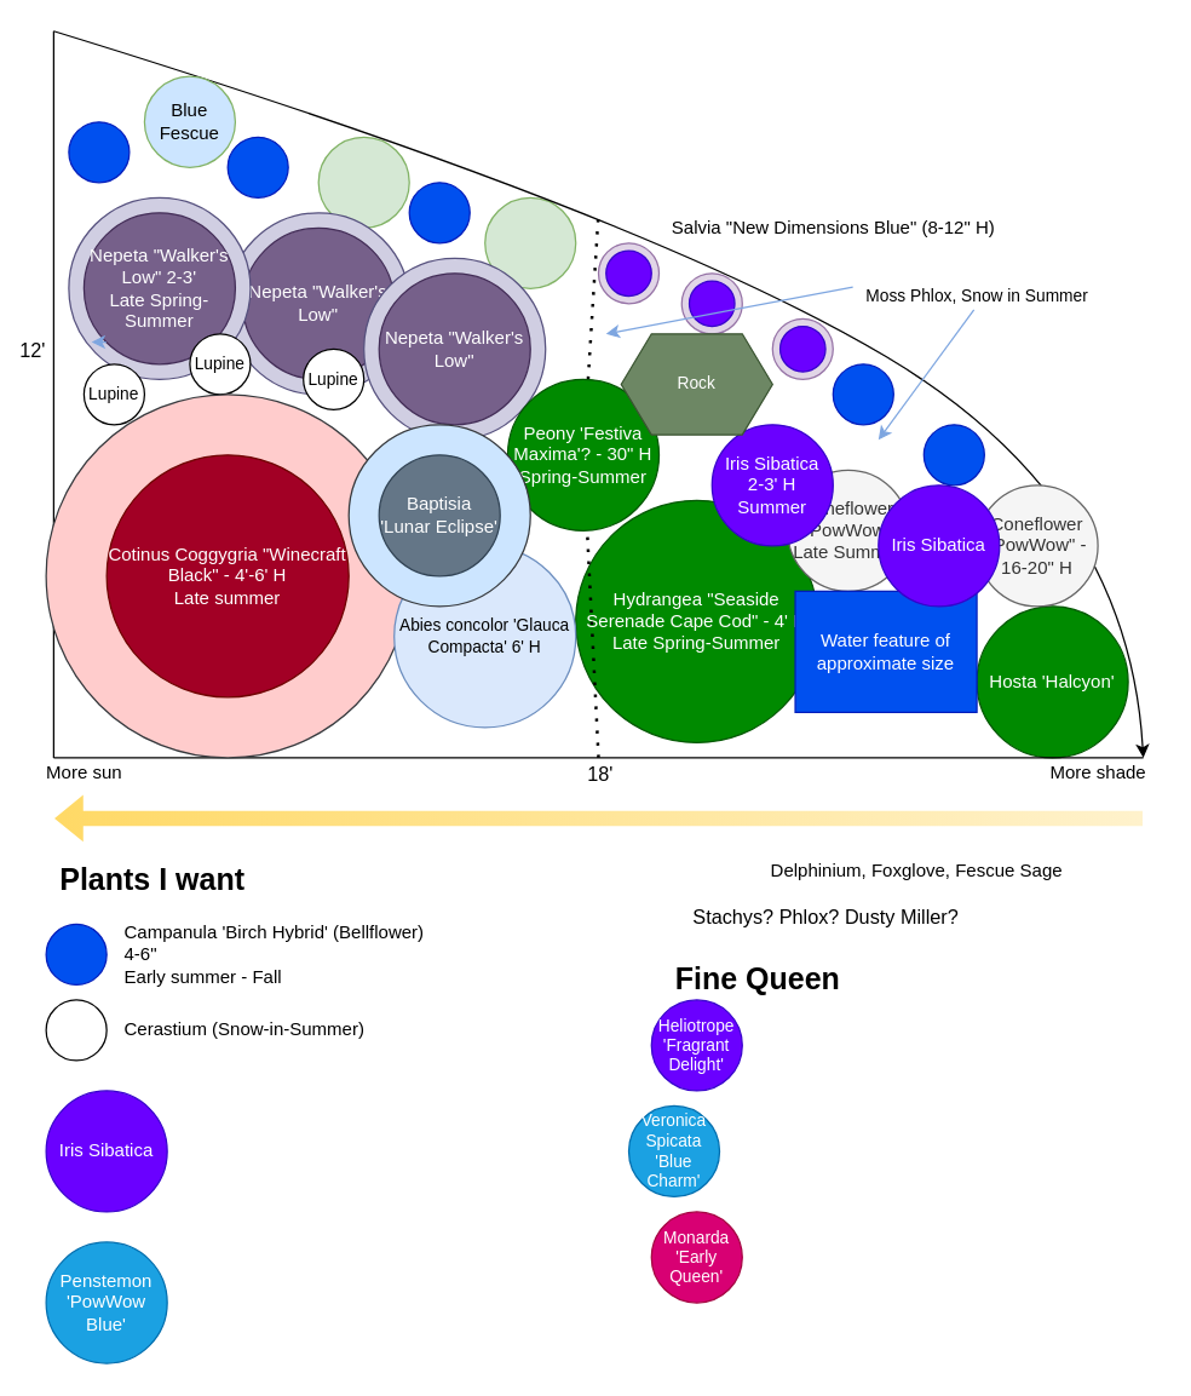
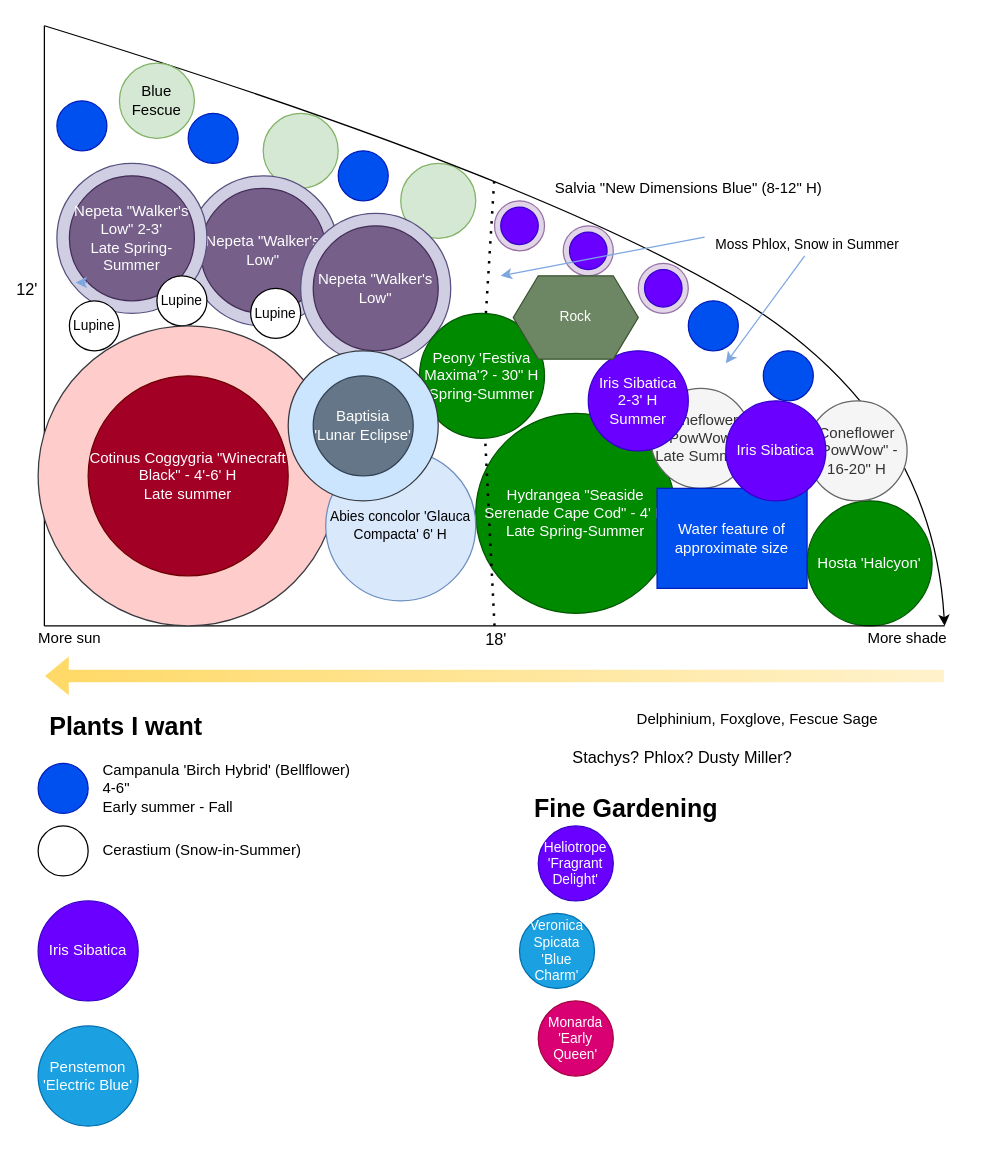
  <mxCell id="0" />
  <mxCell id="1" parent="0" />
  <mxCell id="2" value="" style="group;movable=0;resizable=0;rotatable=0;deletable=0;editable=0;connectable=0;container=0;" vertex="1" connectable="0" parent="1"><mxGeometry x="70" y="170" width="640" height="280" as="geometry" /></mxCell>
  <mxCell id="3" value="Hydrangea &quot;Seaside Serenade Cape Cod&quot; - 4' H&lt;br&gt;Late Spring-Summer" style="ellipse;whiteSpace=wrap;html=1;aspect=fixed;fillColor=#008a00;strokeColor=#005700;fontColor=#ffffff;" vertex="1" parent="1"><mxGeometry x="380" y="330" width="160" height="160" as="geometry" /></mxCell>
  <mxCell id="4" value="Hosta 'Halcyon'" style="ellipse;whiteSpace=wrap;html=1;aspect=fixed;fillColor=#008a00;strokeColor=#005700;fontColor=#ffffff;" vertex="1" parent="1"><mxGeometry x="645" y="400" width="100" height="100" as="geometry" /></mxCell>
  <mxCell id="5" value="" style="ellipse;whiteSpace=wrap;html=1;aspect=fixed;fillColor=#d5e8d4;strokeColor=#82b366;" vertex="1" parent="1"><mxGeometry x="320" y="130" width="60" height="60" as="geometry" /></mxCell>
  <mxCell id="6" value="" style="ellipse;whiteSpace=wrap;html=1;aspect=fixed;fillColor=#d5e8d4;strokeColor=#82b366;" vertex="1" parent="1"><mxGeometry x="210" y="90" width="60" height="60" as="geometry" /></mxCell>
  <mxCell id="7" value="" style="endArrow=none;html=1;" edge="1" parent="1"><mxGeometry x="45" y="240" width="50" height="50" as="geometry"><mxPoint x="35" y="500" as="sourcePoint" /><mxPoint x="35" y="20" as="targetPoint" /></mxGeometry></mxCell>
  <mxCell id="8" value="12'" style="edgeLabel;html=1;align=center;verticalAlign=middle;resizable=0;points=[];fontSize=13;" vertex="1" connectable="0" parent="7"><mxGeometry relative="1" as="geometry"><mxPoint x="-15" y="-30" as="offset" /></mxGeometry></mxCell>
  <mxCell id="9" value="" style="endArrow=none;html=1;" edge="1" parent="1"><mxGeometry x="45" y="240" width="50" height="50" as="geometry"><mxPoint x="35" y="500" as="sourcePoint" /><mxPoint x="755" y="500" as="targetPoint" /></mxGeometry></mxCell>
  <mxCell id="10" value="18'" style="edgeLabel;html=1;align=center;verticalAlign=middle;resizable=0;points=[];fontSize=13;" vertex="1" connectable="0" parent="9"><mxGeometry relative="1" as="geometry"><mxPoint y="10" as="offset" /></mxGeometry></mxCell>
  <mxCell id="11" value="" style="curved=1;endArrow=classic;html=1;" edge="1" parent="1"><mxGeometry x="45" y="240" width="50" height="50" as="geometry"><mxPoint x="35" y="20" as="sourcePoint" /><mxPoint x="755" y="500" as="targetPoint" /><Array as="points"><mxPoint x="425" y="140" /><mxPoint x="745" y="330" /></Array></mxGeometry></mxCell>
  <mxCell id="12" value="" style="endArrow=none;dashed=1;html=1;dashPattern=1 3;strokeWidth=2;startArrow=none;" edge="1" parent="1" source="60"><mxGeometry width="50" height="50" relative="1" as="geometry"><mxPoint x="395" y="500" as="sourcePoint" /><mxPoint x="395" y="140" as="targetPoint" /></mxGeometry></mxCell>
  <mxCell id="13" value="Salvia &quot;New Dimensions Blue&quot; (8-12&quot; H)" style="text;html=1;align=center;verticalAlign=middle;resizable=0;points=[];autosize=1;strokeColor=none;" vertex="1" parent="1"><mxGeometry x="435" y="140" width="230" height="20" as="geometry" /></mxCell>
  <mxCell id="14" value="" style="shape=flexArrow;endArrow=classic;html=1;dashed=1;fontColor=#000000;strokeWidth=1;gradientColor=#ffd966;fillColor=#fff2cc;gradientDirection=west;strokeColor=none;" edge="1" parent="1"><mxGeometry width="50" height="50" relative="1" as="geometry"><mxPoint x="755" y="540" as="sourcePoint" /><mxPoint x="35" y="540" as="targetPoint" /></mxGeometry></mxCell>
  <mxCell id="15" value="More sun" style="text;html=1;align=center;verticalAlign=middle;resizable=0;points=[];autosize=1;strokeColor=none;fontColor=#000000;" vertex="1" parent="1"><mxGeometry x="20" y="500" width="70" height="20" as="geometry" /></mxCell>
  <mxCell id="16" value="More shade" style="text;html=1;align=center;verticalAlign=middle;resizable=0;points=[];autosize=1;strokeColor=none;fontColor=#000000;" vertex="1" parent="1"><mxGeometry x="685" y="500" width="80" height="20" as="geometry" /></mxCell>
  <mxCell id="17" value="Plants I want" style="text;html=1;align=center;verticalAlign=middle;resizable=0;points=[];autosize=1;strokeColor=none;fontColor=#000000;fontStyle=1;fontSize=20;" vertex="1" parent="1"><mxGeometry x="30" y="565" width="140" height="30" as="geometry" /></mxCell>
  <mxCell id="18" value="Stachys? Phlox? Dusty Miller?" style="text;html=1;align=center;verticalAlign=middle;resizable=0;points=[];autosize=1;strokeColor=none;fontSize=13;fontColor=#000000;" vertex="1" parent="1"><mxGeometry x="450" y="595" width="190" height="20" as="geometry" /></mxCell>
  <mxCell id="19" value="" style="group" vertex="1" connectable="0" parent="1"><mxGeometry x="150" y="140" width="120" height="130" as="geometry" /></mxCell>
  <mxCell id="20" value="" style="ellipse;whiteSpace=wrap;html=1;aspect=fixed;fontSize=12;fillColor=#d0cee2;strokeColor=#56517e;" vertex="1" parent="19"><mxGeometry width="120" height="120" as="geometry" /></mxCell>
  <mxCell id="21" value="Nepeta &quot;Walker's Low&quot;" style="ellipse;whiteSpace=wrap;html=1;aspect=fixed;fontSize=12;fontColor=#ffffff;fillColor=#76608a;strokeColor=#432D57;" vertex="1" parent="19"><mxGeometry x="10" y="10" width="100" height="100" as="geometry" /></mxCell>
  <mxCell id="22" value="Lupine" style="ellipse;whiteSpace=wrap;html=1;aspect=fixed;fontSize=11;" vertex="1" parent="19"><mxGeometry x="50" y="90" width="40" height="40" as="geometry" /></mxCell>
  <mxCell id="23" value="" style="group" vertex="1" connectable="0" parent="1"><mxGeometry x="240" y="170" width="120" height="120" as="geometry" /></mxCell>
  <mxCell id="24" value="" style="ellipse;whiteSpace=wrap;html=1;aspect=fixed;fontSize=12;fillColor=#d0cee2;strokeColor=#56517e;" vertex="1" parent="23"><mxGeometry width="120" height="120" as="geometry" /></mxCell>
  <mxCell id="25" value="Nepeta &quot;Walker's Low&quot;" style="ellipse;whiteSpace=wrap;html=1;aspect=fixed;fontSize=12;fontColor=#ffffff;fillColor=#76608a;strokeColor=#432D57;" vertex="1" parent="23"><mxGeometry x="10" y="10" width="100" height="100" as="geometry" /></mxCell>
  <mxCell id="26" value="" style="group" vertex="1" connectable="0" parent="1"><mxGeometry x="395" y="160" width="40" height="40" as="geometry" /></mxCell>
  <mxCell id="27" value="" style="ellipse;whiteSpace=wrap;html=1;aspect=fixed;fillColor=#e1d5e7;strokeColor=#9673a6;" vertex="1" parent="26"><mxGeometry width="40" height="40" as="geometry" /></mxCell>
  <mxCell id="28" value="" style="ellipse;whiteSpace=wrap;html=1;aspect=fixed;strokeColor=#3700CC;fontColor=#ffffff;fillColor=#6a00ff;" vertex="1" parent="26"><mxGeometry x="5" y="5" width="30" height="30" as="geometry" /></mxCell>
  <mxCell id="29" value="" style="group" vertex="1" connectable="0" parent="1"><mxGeometry x="510" y="210" width="40" height="40" as="geometry" /></mxCell>
  <mxCell id="30" value="" style="ellipse;whiteSpace=wrap;html=1;aspect=fixed;fillColor=#e1d5e7;strokeColor=#9673a6;" vertex="1" parent="29"><mxGeometry width="40" height="40" as="geometry" /></mxCell>
  <mxCell id="31" value="" style="ellipse;whiteSpace=wrap;html=1;aspect=fixed;strokeColor=#3700CC;fontColor=#ffffff;fillColor=#6a00ff;" vertex="1" parent="29"><mxGeometry x="5" y="5" width="30" height="30" as="geometry" /></mxCell>
  <mxCell id="32" value="Delphinium, Foxglove, Fescue Sage" style="text;html=1;align=center;verticalAlign=middle;resizable=0;points=[];autosize=1;strokeColor=none;fontSize=12;fontColor=#000000;" vertex="1" parent="1"><mxGeometry x="500" y="565" width="210" height="20" as="geometry" /></mxCell>
  <mxCell id="33" value="" style="group" vertex="1" connectable="0" parent="1"><mxGeometry x="450" y="180" width="40" height="40" as="geometry" /></mxCell>
  <mxCell id="34" value="" style="ellipse;whiteSpace=wrap;html=1;aspect=fixed;fillColor=#e1d5e7;strokeColor=#9673a6;" vertex="1" parent="33"><mxGeometry width="40" height="40" as="geometry" /></mxCell>
  <mxCell id="35" value="" style="ellipse;whiteSpace=wrap;html=1;aspect=fixed;strokeColor=#3700CC;fontColor=#ffffff;fillColor=#6a00ff;" vertex="1" parent="33"><mxGeometry x="5" y="5" width="30" height="30" as="geometry" /></mxCell>
- <mxCell id="36" value="Blue Fescue" style="ellipse;whiteSpace=wrap;html=1;aspect=fixed;fillColor=#cce5ff;strokeColor=#82b366;" vertex="1" parent="1"><mxGeometry x="95" y="50" width="60" height="60" as="geometry" /></mxCell>
+ <mxCell id="36" value="Blue Fescue" style="ellipse;whiteSpace=wrap;html=1;aspect=fixed;fillColor=#d5e8d4;strokeColor=#82b366;" vertex="1" parent="1"><mxGeometry x="95" y="50" width="60" height="60" as="geometry" /></mxCell>
  <mxCell id="37" value="" style="ellipse;whiteSpace=wrap;html=1;aspect=fixed;fontSize=12;fontColor=#ffffff;fillColor=#0050ef;strokeColor=#001DBC;" vertex="1" parent="1"><mxGeometry x="30" y="610" width="40" height="40" as="geometry" /></mxCell>
  <mxCell id="38" value="Campanula 'Birch Hybrid' (Bellflower)&lt;br&gt;4-6&quot;&lt;br&gt;Early summer - Fall" style="text;html=1;align=left;verticalAlign=middle;resizable=0;points=[];autosize=1;strokeColor=none;fontSize=12;fontColor=#000000;" vertex="1" parent="1"><mxGeometry x="80" y="610" width="210" height="40" as="geometry" /></mxCell>
  <mxCell id="39" value="" style="ellipse;whiteSpace=wrap;html=1;aspect=fixed;fontSize=12;" vertex="1" parent="1"><mxGeometry x="30" y="660" width="40" height="40" as="geometry" /></mxCell>
  <mxCell id="40" value="Cerastium (Snow-in-Summer)" style="text;html=1;align=left;verticalAlign=middle;resizable=0;points=[];autosize=1;strokeColor=none;fontSize=12;fontColor=#000000;" vertex="1" parent="1"><mxGeometry x="80" y="670" width="170" height="20" as="geometry" /></mxCell>
  <mxCell id="41" value="Iris Sibatica" style="ellipse;whiteSpace=wrap;html=1;aspect=fixed;fontSize=12;fontColor=#ffffff;fillColor=#6a00ff;align=center;strokeColor=#3700CC;" vertex="1" parent="1"><mxGeometry x="30" y="720" width="80" height="80" as="geometry" /></mxCell>
- <mxCell id="42" value="Penstemon 'PowWow Blue'" style="ellipse;whiteSpace=wrap;html=1;aspect=fixed;fillColor=#1ba1e2;strokeColor=#006EAF;fontColor=#ffffff;" vertex="1" parent="1"><mxGeometry x="30" y="820" width="80" height="80" as="geometry" /></mxCell>
- <mxCell id="43" value="Fine Queen" style="text;html=1;align=center;verticalAlign=middle;resizable=0;points=[];autosize=1;strokeColor=none;fontColor=#000000;fontStyle=1;fontSize=20;" vertex="1" parent="1"><mxGeometry x="420" y="630" width="160" height="30" as="geometry" /></mxCell>
+ <mxCell id="42" value="Penstemon 'Electric Blue'" style="ellipse;whiteSpace=wrap;html=1;aspect=fixed;fillColor=#1ba1e2;strokeColor=#006EAF;fontColor=#ffffff;" vertex="1" parent="1"><mxGeometry x="30" y="820" width="80" height="80" as="geometry" /></mxCell>
+ <mxCell id="43" value="Fine Gardening" style="text;html=1;align=center;verticalAlign=middle;resizable=0;points=[];autosize=1;strokeColor=none;fontColor=#000000;fontStyle=1;fontSize=20;" vertex="1" parent="1"><mxGeometry x="420" y="630" width="160" height="30" as="geometry" /></mxCell>
  <mxCell id="44" value="Heliotrope 'Fragrant Delight'" style="ellipse;whiteSpace=wrap;html=1;aspect=fixed;fillColor=#6a00ff;strokeColor=#3700CC;fontColor=#ffffff;fontSize=11;" vertex="1" parent="1"><mxGeometry x="430" y="660" width="60" height="60" as="geometry" /></mxCell>
  <mxCell id="45" value="Veronica Spicata 'Blue Charm'" style="ellipse;whiteSpace=wrap;html=1;aspect=fixed;fontSize=11;fillColor=#1ba1e2;strokeColor=#006EAF;fontColor=#ffffff;" vertex="1" parent="1"><mxGeometry x="415" y="730" width="60" height="60" as="geometry" /></mxCell>
  <mxCell id="46" value="Monarda 'Early Queen'" style="ellipse;whiteSpace=wrap;html=1;aspect=fixed;fontSize=11;fillColor=#d80073;strokeColor=#A50040;fontColor=#ffffff;" vertex="1" parent="1"><mxGeometry x="430" y="800" width="60" height="60" as="geometry" /></mxCell>
  <mxCell id="47" value="Coneflower &quot;PowWow&quot;&lt;br&gt;Late Summer" style="ellipse;whiteSpace=wrap;html=1;aspect=fixed;fillColor=#f5f5f5;strokeColor=#666666;fontColor=#333333;" vertex="1" parent="1"><mxGeometry x="520" y="310" width="80" height="80" as="geometry" /></mxCell>
  <mxCell id="48" value="Coneflower &quot;PowWow&quot; - 16-20&quot; H" style="ellipse;whiteSpace=wrap;html=1;aspect=fixed;fillColor=#f5f5f5;strokeColor=#666666;fontColor=#333333;" vertex="1" parent="1"><mxGeometry x="645" y="320" width="80" height="80" as="geometry" /></mxCell>
  <mxCell id="49" value="Water feature of approximate size" style="rounded=0;whiteSpace=wrap;html=1;fillColor=#0050ef;strokeColor=#001DBC;fontColor=#ffffff;" vertex="1" parent="1"><mxGeometry x="525" y="390" width="120" height="80" as="geometry" /></mxCell>
  <mxCell id="50" value="" style="ellipse;whiteSpace=wrap;html=1;aspect=fixed;fontSize=12;fontColor=#ffffff;fillColor=#0050ef;strokeColor=#001DBC;" vertex="1" parent="1"><mxGeometry x="45" y="80" width="40" height="40" as="geometry" /></mxCell>
  <mxCell id="51" value="" style="ellipse;whiteSpace=wrap;html=1;aspect=fixed;fontSize=12;fontColor=#ffffff;fillColor=#0050ef;strokeColor=#001DBC;" vertex="1" parent="1"><mxGeometry x="150" y="90" width="40" height="40" as="geometry" /></mxCell>
  <mxCell id="52" value="" style="ellipse;whiteSpace=wrap;html=1;aspect=fixed;fontSize=12;fontColor=#ffffff;fillColor=#0050ef;strokeColor=#001DBC;" vertex="1" parent="1"><mxGeometry x="270" y="120" width="40" height="40" as="geometry" /></mxCell>
  <mxCell id="53" value="Iris Sibatica&lt;br&gt;2-3' H&lt;br&gt;Summer" style="ellipse;whiteSpace=wrap;html=1;aspect=fixed;fontSize=12;fontColor=#ffffff;fillColor=#6a00ff;align=center;strokeColor=#3700CC;" vertex="1" parent="1"><mxGeometry x="470" y="280" width="80" height="80" as="geometry" /></mxCell>
  <mxCell id="54" value="Iris Sibatica" style="ellipse;whiteSpace=wrap;html=1;aspect=fixed;fontSize=12;fontColor=#ffffff;fillColor=#6a00ff;align=center;strokeColor=#3700CC;" vertex="1" parent="1"><mxGeometry x="580" y="320" width="80" height="80" as="geometry" /></mxCell>
  <mxCell id="55" value="" style="group" vertex="1" connectable="0" parent="1"><mxGeometry x="45" y="130" width="120" height="130" as="geometry" /></mxCell>
  <mxCell id="56" value="" style="ellipse;whiteSpace=wrap;html=1;aspect=fixed;fontSize=12;fillColor=#d0cee2;strokeColor=#56517e;" vertex="1" parent="55"><mxGeometry width="120" height="120" as="geometry" /></mxCell>
  <mxCell id="57" value="Nepeta &quot;Walker's Low&quot; 2-3'&lt;br&gt;Late Spring-Summer" style="ellipse;whiteSpace=wrap;html=1;aspect=fixed;fontSize=12;fontColor=#ffffff;fillColor=#76608a;strokeColor=#432D57;" vertex="1" parent="55"><mxGeometry x="10" y="10" width="100" height="100" as="geometry" /></mxCell>
  <mxCell id="58" style="edgeStyle=orthogonalEdgeStyle;rounded=0;orthogonalLoop=1;jettySize=auto;html=1;exitX=0;exitY=1;exitDx=0;exitDy=0;entryX=0.05;entryY=0.85;entryDx=0;entryDy=0;entryPerimeter=0;dashed=1;fontSize=11;fontColor=#000000;strokeColor=#7EA6E0;strokeWidth=1;" edge="1" parent="55" source="57" target="57"><mxGeometry x="55" y="150" as="geometry" /></mxCell>
  <mxCell id="59" value="Lupine" style="ellipse;whiteSpace=wrap;html=1;aspect=fixed;fontSize=11;" vertex="1" parent="55"><mxGeometry x="80" y="90" width="40" height="40" as="geometry" /></mxCell>
  <mxCell id="60" value="Peony 'Festiva Maxima'?&amp;nbsp;- 30&quot; H&lt;br&gt;Spring-Summer" style="ellipse;whiteSpace=wrap;html=1;aspect=fixed;fillColor=#008a00;strokeColor=#005700;fontColor=#ffffff;" vertex="1" parent="1"><mxGeometry x="335" y="250" width="100" height="100" as="geometry" /></mxCell>
  <mxCell id="61" value="" style="endArrow=none;dashed=1;html=1;dashPattern=1 3;strokeWidth=2;" edge="1" parent="1" target="60"><mxGeometry width="50" height="50" relative="1" as="geometry"><mxPoint x="395" y="500" as="sourcePoint" /><mxPoint x="395" y="140" as="targetPoint" /></mxGeometry></mxCell>
  <mxCell id="62" value="Rock" style="shape=hexagon;perimeter=hexagonPerimeter2;whiteSpace=wrap;html=1;fixedSize=1;fontSize=11;fillColor=#6d8764;strokeColor=#3A5431;fontColor=#ffffff;" vertex="1" parent="1"><mxGeometry x="410" y="220" width="100" height="66.67" as="geometry" /></mxCell>
  <mxCell id="63" value="" style="ellipse;whiteSpace=wrap;html=1;aspect=fixed;fontSize=12;fontColor=#ffffff;fillColor=#0050ef;strokeColor=#001DBC;" vertex="1" parent="1"><mxGeometry x="610" y="280" width="40" height="40" as="geometry" /></mxCell>
  <mxCell id="64" value="" style="ellipse;whiteSpace=wrap;html=1;aspect=fixed;fontSize=12;fontColor=#ffffff;fillColor=#0050ef;strokeColor=#001DBC;" vertex="1" parent="1"><mxGeometry x="550" y="240" width="40" height="40" as="geometry" /></mxCell>
  <mxCell id="65" value="Moss Phlox, Snow in Summer" style="text;html=1;align=center;verticalAlign=middle;resizable=0;points=[];autosize=1;strokeColor=none;fontSize=11;" vertex="1" parent="1"><mxGeometry x="565" y="185" width="160" height="20" as="geometry" /></mxCell>
  <mxCell id="66" value="" style="endArrow=classic;html=1;fontSize=11;fontColor=#000000;strokeColor=#7EA6E0;strokeWidth=1;exitX=-0.012;exitY=0.2;exitDx=0;exitDy=0;exitPerimeter=0;" edge="1" parent="1" source="65"><mxGeometry width="50" height="50" relative="1" as="geometry"><mxPoint x="630" y="100" as="sourcePoint" /><mxPoint x="400" y="220" as="targetPoint" /></mxGeometry></mxCell>
  <mxCell id="67" value="" style="endArrow=classic;html=1;fontSize=11;fontColor=#000000;strokeColor=#7EA6E0;strokeWidth=1;exitX=0.488;exitY=0.95;exitDx=0;exitDy=0;exitPerimeter=0;" edge="1" parent="1" source="65"><mxGeometry width="50" height="50" relative="1" as="geometry"><mxPoint x="710" y="260" as="sourcePoint" /><mxPoint x="580" y="290" as="targetPoint" /></mxGeometry></mxCell>
  <mxCell id="68" value="" style="ellipse;whiteSpace=wrap;html=1;aspect=fixed;fillColor=#ffcccc;strokeColor=#36393d;" vertex="1" parent="1"><mxGeometry x="30" y="260" width="240" height="240" as="geometry" /></mxCell>
  <mxCell id="69" value="Cotinus Coggygria &quot;Winecraft Black&quot; - 4'-6' H&lt;br&gt;Late summer" style="ellipse;whiteSpace=wrap;html=1;aspect=fixed;fillColor=#a20025;strokeColor=#6F0000;fontColor=#ffffff;" vertex="1" parent="1"><mxGeometry x="70" y="300" width="160" height="160" as="geometry" /></mxCell>
  <mxCell id="70" value="Coneflower &quot;PowWow&quot;" style="ellipse;whiteSpace=wrap;html=1;aspect=fixed;fillColor=#f5f5f5;strokeColor=#666666;fontColor=#333333;" vertex="1" parent="1"><mxGeometry x="240" y="300" width="80" height="80" as="geometry" /></mxCell>
  <mxCell id="71" value="Lupine" style="ellipse;whiteSpace=wrap;html=1;aspect=fixed;fontSize=11;" vertex="1" parent="1"><mxGeometry x="55" y="240" width="40" height="40" as="geometry" /></mxCell>
  <mxCell id="72" value="Abies concolor 'Glauca Compacta' 6' H" style="ellipse;whiteSpace=wrap;html=1;aspect=fixed;fontSize=11;fillColor=#dae8fc;strokeColor=#6c8ebf;" vertex="1" parent="1"><mxGeometry x="260" y="360" width="120" height="120" as="geometry" /></mxCell>
  <mxCell id="73" value="" style="group" vertex="1" connectable="0" parent="1"><mxGeometry x="230" y="280" width="120" height="120" as="geometry" /></mxCell>
  <mxCell id="74" value="" style="ellipse;whiteSpace=wrap;html=1;fontSize=12;fillColor=#cce5ff;strokeColor=#36393d;" vertex="1" parent="73"><mxGeometry width="120" height="120" as="geometry" /></mxCell>
  <mxCell id="75" value="Baptisia 'Lunar Eclipse'" style="ellipse;whiteSpace=wrap;html=1;fontSize=12;fontColor=#ffffff;fillColor=#647687;strokeColor=#314354;" vertex="1" parent="73"><mxGeometry x="20" y="20" width="80" height="80" as="geometry" /></mxCell>
